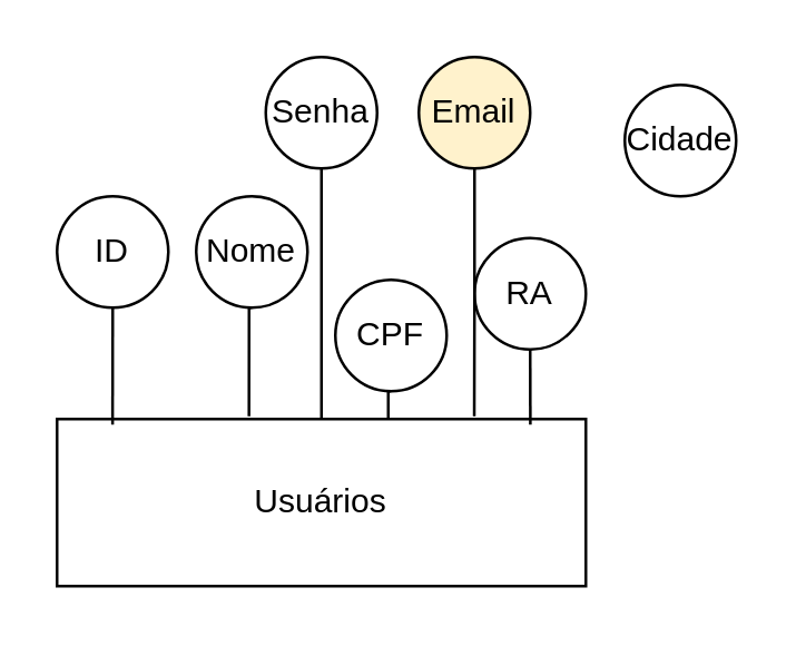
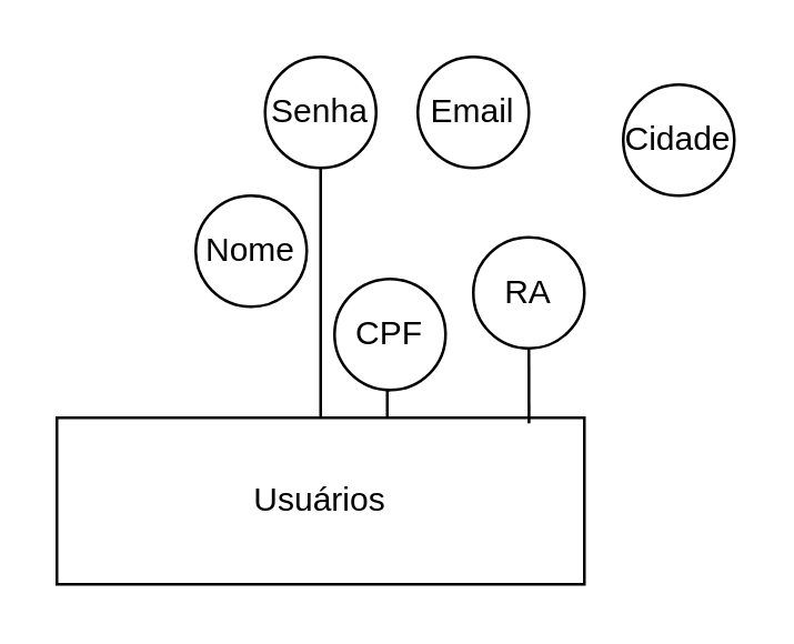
  <mxCell id="0" />
  <mxCell id="1" parent="0" />
  <mxCell id="2" value="Usuários" style="rounded=0;whiteSpace=wrap;html=1;" vertex="1" parent="1"><mxGeometry x="20" y="150" width="190" height="60" as="geometry" /></mxCell>
- <mxCell id="3" style="edgeStyle=orthogonalEdgeStyle;rounded=0;orthogonalLoop=1;jettySize=auto;html=1;exitX=0.5;exitY=1;exitDx=0;exitDy=0;entryX=0.105;entryY=0.033;entryDx=0;entryDy=0;entryPerimeter=0;endArrow=none;endFill=0;" edge="1" parent="1" source="4" target="2"><mxGeometry relative="1" as="geometry" /></mxCell>
- <mxCell id="4" value="ID" style="ellipse;whiteSpace=wrap;html=1;aspect=fixed;" vertex="1" parent="1"><mxGeometry x="20" y="70" width="40" height="40" as="geometry" /></mxCell>
- <mxCell id="5" style="edgeStyle=orthogonalEdgeStyle;rounded=0;orthogonalLoop=1;jettySize=auto;html=1;exitX=0.5;exitY=1;exitDx=0;exitDy=0;entryX=0.363;entryY=-0.017;entryDx=0;entryDy=0;entryPerimeter=0;endArrow=none;endFill=0;" edge="1" parent="1" source="6" target="2"><mxGeometry relative="1" as="geometry" /></mxCell>
  <mxCell id="6" value="Nome" style="ellipse;whiteSpace=wrap;html=1;aspect=fixed;" vertex="1" parent="1"><mxGeometry x="70" y="70" width="40" height="40" as="geometry" /></mxCell>
  <mxCell id="7" style="edgeStyle=orthogonalEdgeStyle;rounded=0;orthogonalLoop=1;jettySize=auto;html=1;exitX=0.5;exitY=1;exitDx=0;exitDy=0;endArrow=none;endFill=0;" edge="1" parent="1" source="8"><mxGeometry relative="1" as="geometry"><mxPoint x="139" y="150" as="targetPoint" /></mxGeometry></mxCell>
  <mxCell id="8" value="CPF" style="ellipse;whiteSpace=wrap;html=1;aspect=fixed;" vertex="1" parent="1"><mxGeometry x="120" y="100" width="40" height="40" as="geometry" /></mxCell>
  <mxCell id="9" style="edgeStyle=orthogonalEdgeStyle;rounded=0;orthogonalLoop=1;jettySize=auto;html=1;exitX=0.5;exitY=1;exitDx=0;exitDy=0;entryX=0.895;entryY=0.033;entryDx=0;entryDy=0;entryPerimeter=0;endArrow=none;endFill=0;" edge="1" parent="1" source="10" target="2"><mxGeometry relative="1" as="geometry" /></mxCell>
  <mxCell id="10" value="RA" style="ellipse;whiteSpace=wrap;html=1;aspect=fixed;" vertex="1" parent="1"><mxGeometry x="170" y="85" width="40" height="40" as="geometry" /></mxCell>
- <mxCell id="11" style="edgeStyle=orthogonalEdgeStyle;rounded=0;orthogonalLoop=1;jettySize=auto;html=1;exitX=0.5;exitY=1;exitDx=0;exitDy=0;entryX=0.789;entryY=-0.017;entryDx=0;entryDy=0;entryPerimeter=0;endArrow=none;endFill=0;" edge="1" parent="1" source="12" target="2"><mxGeometry relative="1" as="geometry" /></mxCell>
- <mxCell id="12" value="Email" style="ellipse;whiteSpace=wrap;html=1;aspect=fixed;fillColor=#fff2cc;" vertex="1" parent="1"><mxGeometry x="150" y="20" width="40" height="40" as="geometry" /></mxCell>
+ <mxCell id="12" value="Email" style="ellipse;whiteSpace=wrap;html=1;aspect=fixed;" vertex="1" parent="1"><mxGeometry x="150" y="20" width="40" height="40" as="geometry" /></mxCell>
  <mxCell id="13" style="edgeStyle=orthogonalEdgeStyle;rounded=0;orthogonalLoop=1;jettySize=auto;html=1;exitX=0.5;exitY=1;exitDx=0;exitDy=0;entryX=0.5;entryY=0;entryDx=0;entryDy=0;endArrow=none;endFill=0;" edge="1" parent="1" source="14" target="2"><mxGeometry relative="1" as="geometry" /></mxCell>
  <mxCell id="14" value="Senha" style="ellipse;whiteSpace=wrap;html=1;aspect=fixed;" vertex="1" parent="1"><mxGeometry x="95" y="20" width="40" height="40" as="geometry" /></mxCell>
  <mxCell id="15" value="Cidade" style="ellipse;whiteSpace=wrap;html=1;aspect=fixed;" vertex="1" parent="1"><mxGeometry x="224" y="30" width="40" height="40" as="geometry" /></mxCell>
